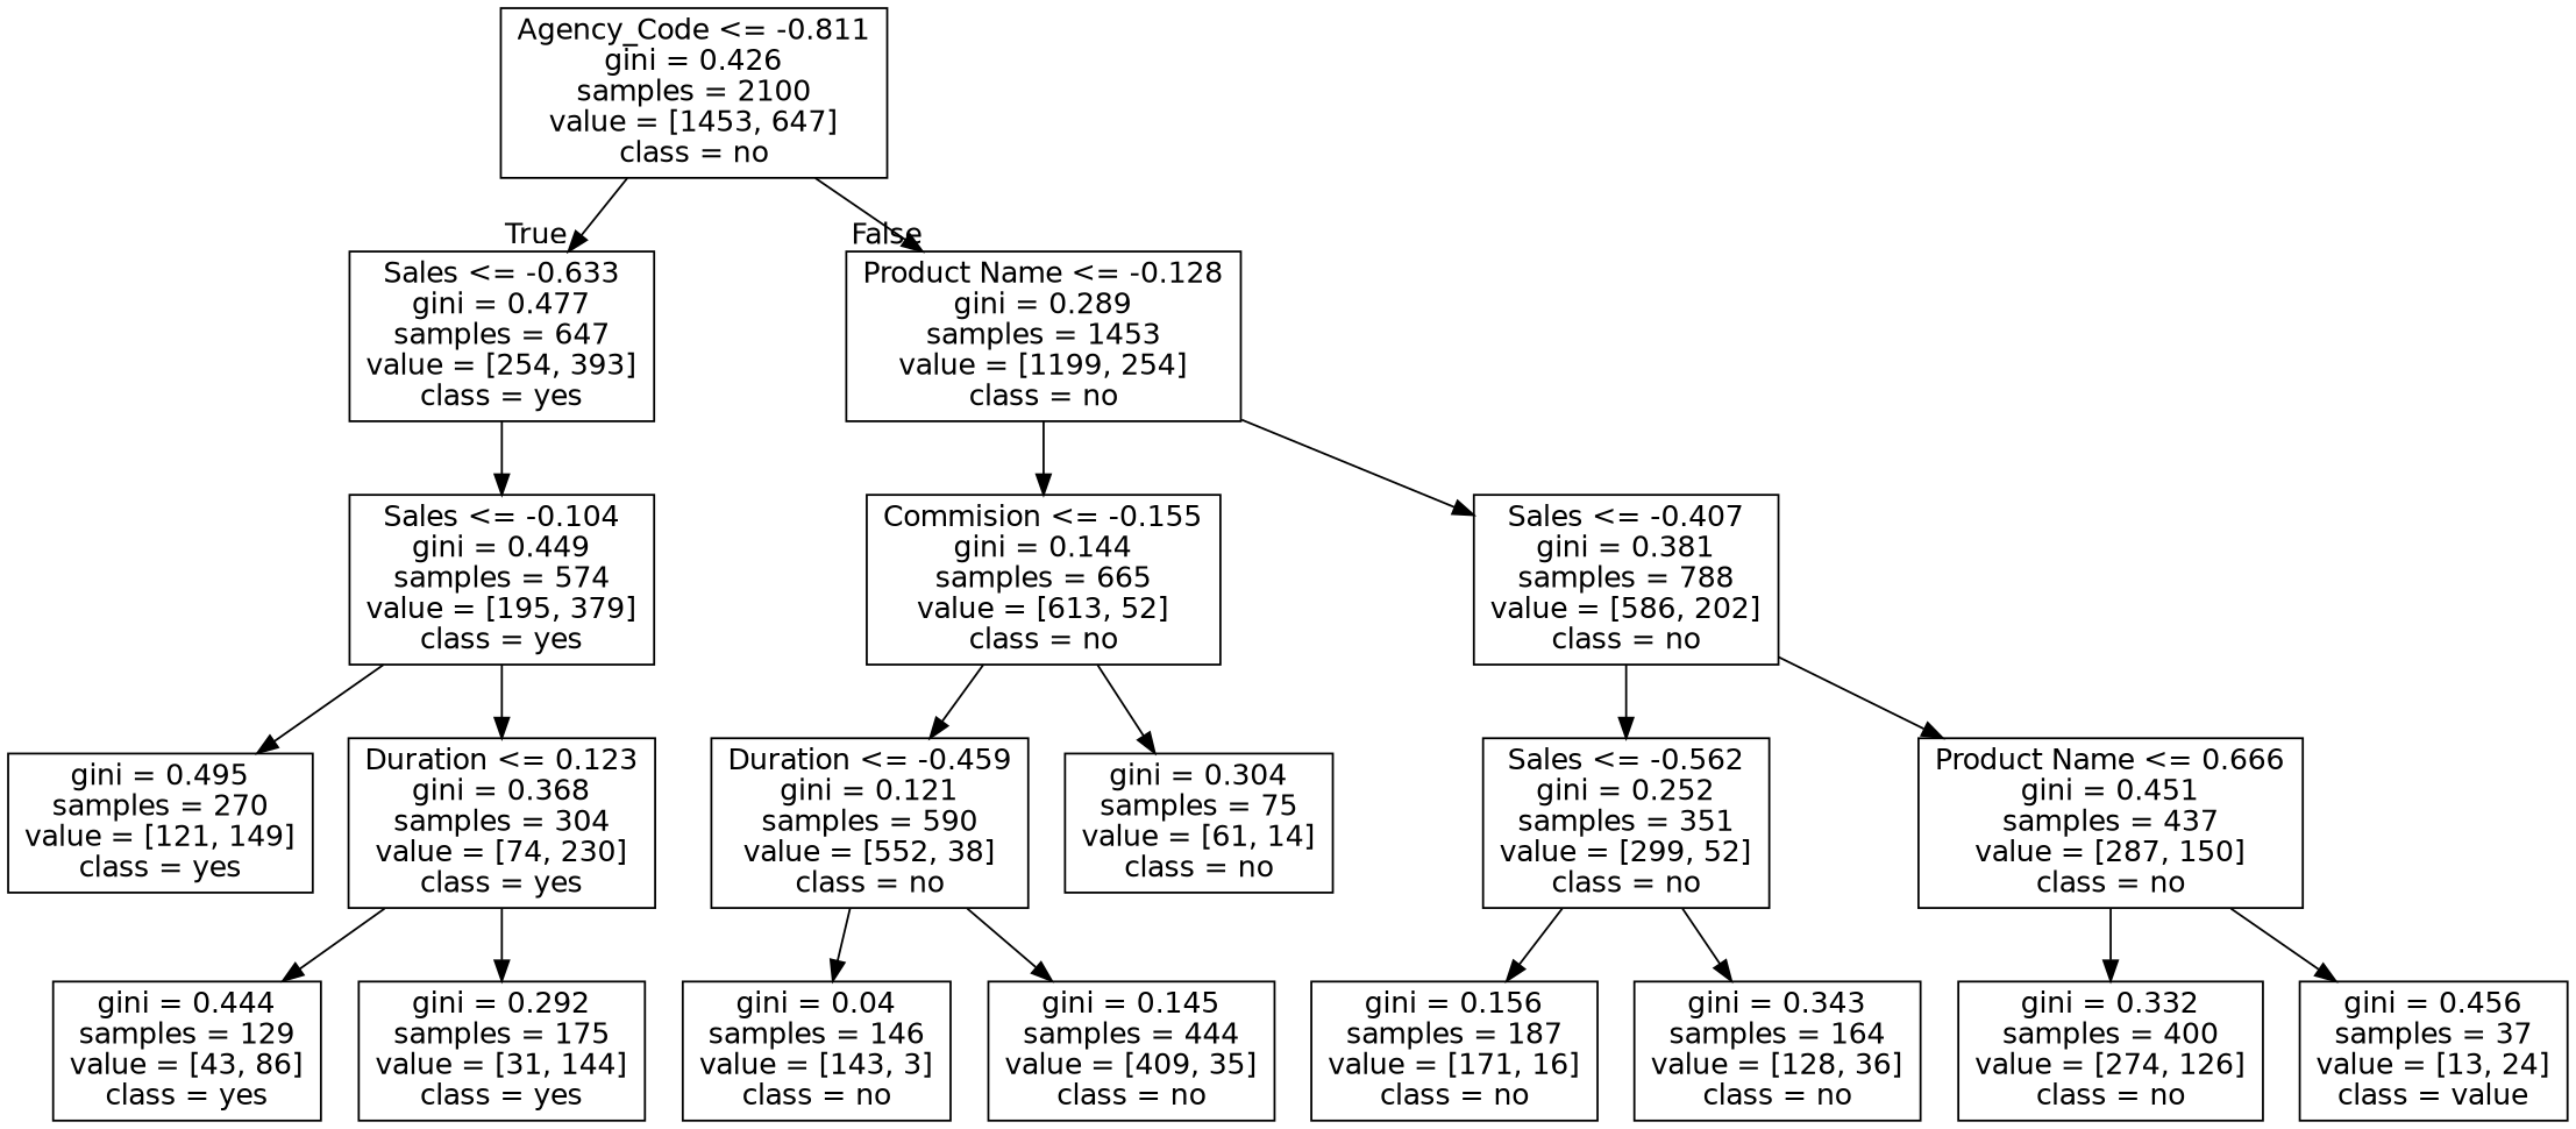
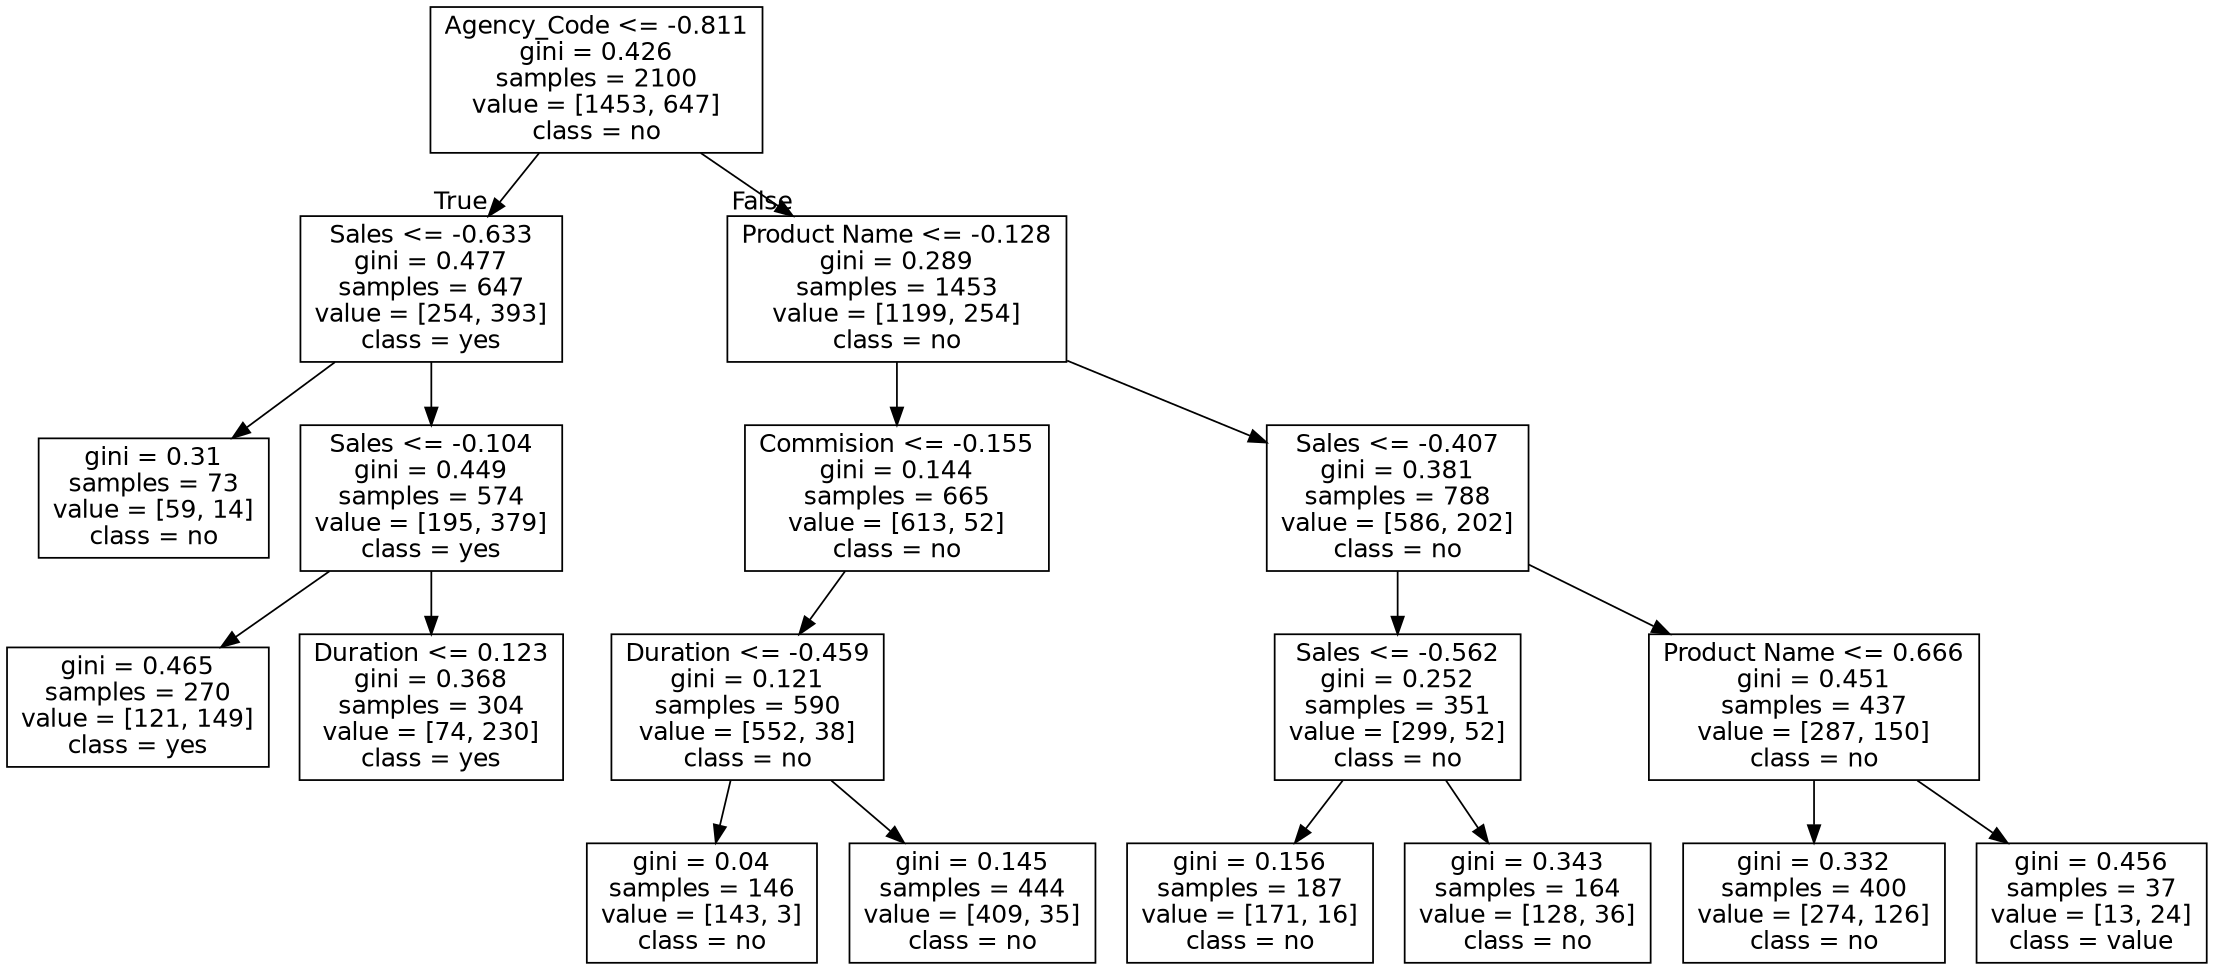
  digraph {
    node [fontname=helvetica shape=box]
    edge [fontname=helvetica]
    n1 [label="Agency_Code <= -0.811\ngini = 0.426\nsamples = 2100\nvalue = [1453, 647]\nclass = no"]
    n2 [label="Sales <= -0.633\ngini = 0.477\nsamples = 647\nvalue = [254, 393]\nclass = yes"]
    n3 [label="Product Name <= -0.128\ngini = 0.289\nsamples = 1453\nvalue = [1199, 254]\nclass = no"]
+   n4 [label="gini = 0.31\nsamples = 73\nvalue = [59, 14]\nclass = no"]
    n5 [label="Sales <= -0.104\ngini = 0.449\nsamples = 574\nvalue = [195, 379]\nclass = yes"]
    n6 [label="Commision <= -0.155\ngini = 0.144\nsamples = 665\nvalue = [613, 52]\nclass = no"]
    n7 [label="Sales <= -0.407\ngini = 0.381\nsamples = 788\nvalue = [586, 202]\nclass = no"]
-   n8 [label="gini = 0.495\nsamples = 270\nvalue = [121, 149]\nclass = yes"]
+   n8 [label="gini = 0.465\nsamples = 270\nvalue = [121, 149]\nclass = yes"]
    n9 [label="Duration <= 0.123\ngini = 0.368\nsamples = 304\nvalue = [74, 230]\nclass = yes"]
-   n10 [label="gini = 0.444\nsamples = 129\nvalue = [43, 86]\nclass = yes"]
-   n11 [label="gini = 0.292\nsamples = 175\nvalue = [31, 144]\nclass = yes"]
    n12 [label="Duration <= -0.459\ngini = 0.121\nsamples = 590\nvalue = [552, 38]\nclass = no"]
-   n13 [label="gini = 0.304\nsamples = 75\nvalue = [61, 14]\nclass = no"]
    n14 [label="Sales <= -0.562\ngini = 0.252\nsamples = 351\nvalue = [299, 52]\nclass = no"]
    n15 [label="Product Name <= 0.666\ngini = 0.451\nsamples = 437\nvalue = [287, 150]\nclass = no"]
    n16 [label="gini = 0.04\nsamples = 146\nvalue = [143, 3]\nclass = no"]
    n17 [label="gini = 0.145\nsamples = 444\nvalue = [409, 35]\nclass = no"]
    n18 [label="gini = 0.156\nsamples = 187\nvalue = [171, 16]\nclass = no"]
    n19 [label="gini = 0.343\nsamples = 164\nvalue = [128, 36]\nclass = no"]
    n20 [label="gini = 0.332\nsamples = 400\nvalue = [274, 126]\nclass = no"]
    n21 [label="gini = 0.456\nsamples = 37\nvalue = [13, 24]\nclass = value"]
    n1 -> n2 [headlabel=True labelangle=45 labeldistance=2.5]
    n1 -> n3 [headlabel=False labelangle=-45 labeldistance=2.5]
+   n2 -> n4
    n2 -> n5
    n3 -> n6
    n3 -> n7
    n5 -> n8
    n5 -> n9
    n6 -> n12
-   n6 -> n13
    n7 -> n14
    n7 -> n15
-   n9 -> n10
-   n9 -> n11
    n12 -> n16
    n12 -> n17
    n14 -> n18
    n14 -> n19
    n15 -> n20
    n15 -> n21
  }
